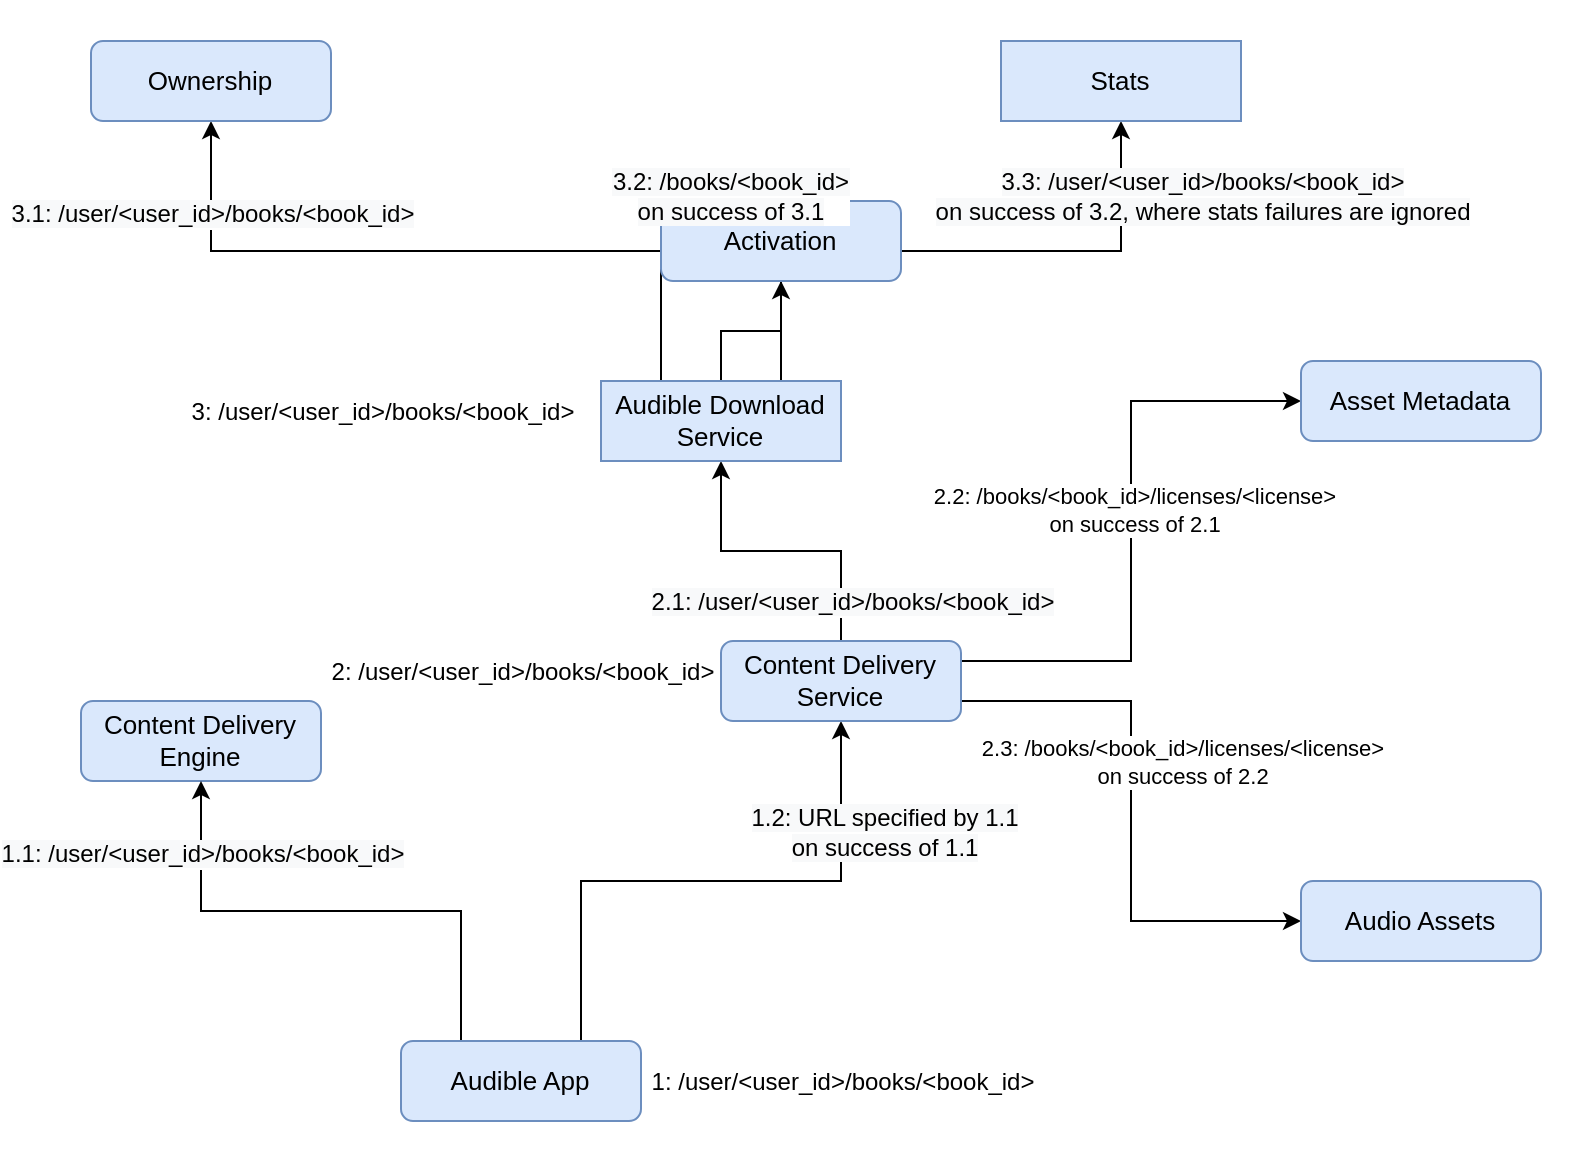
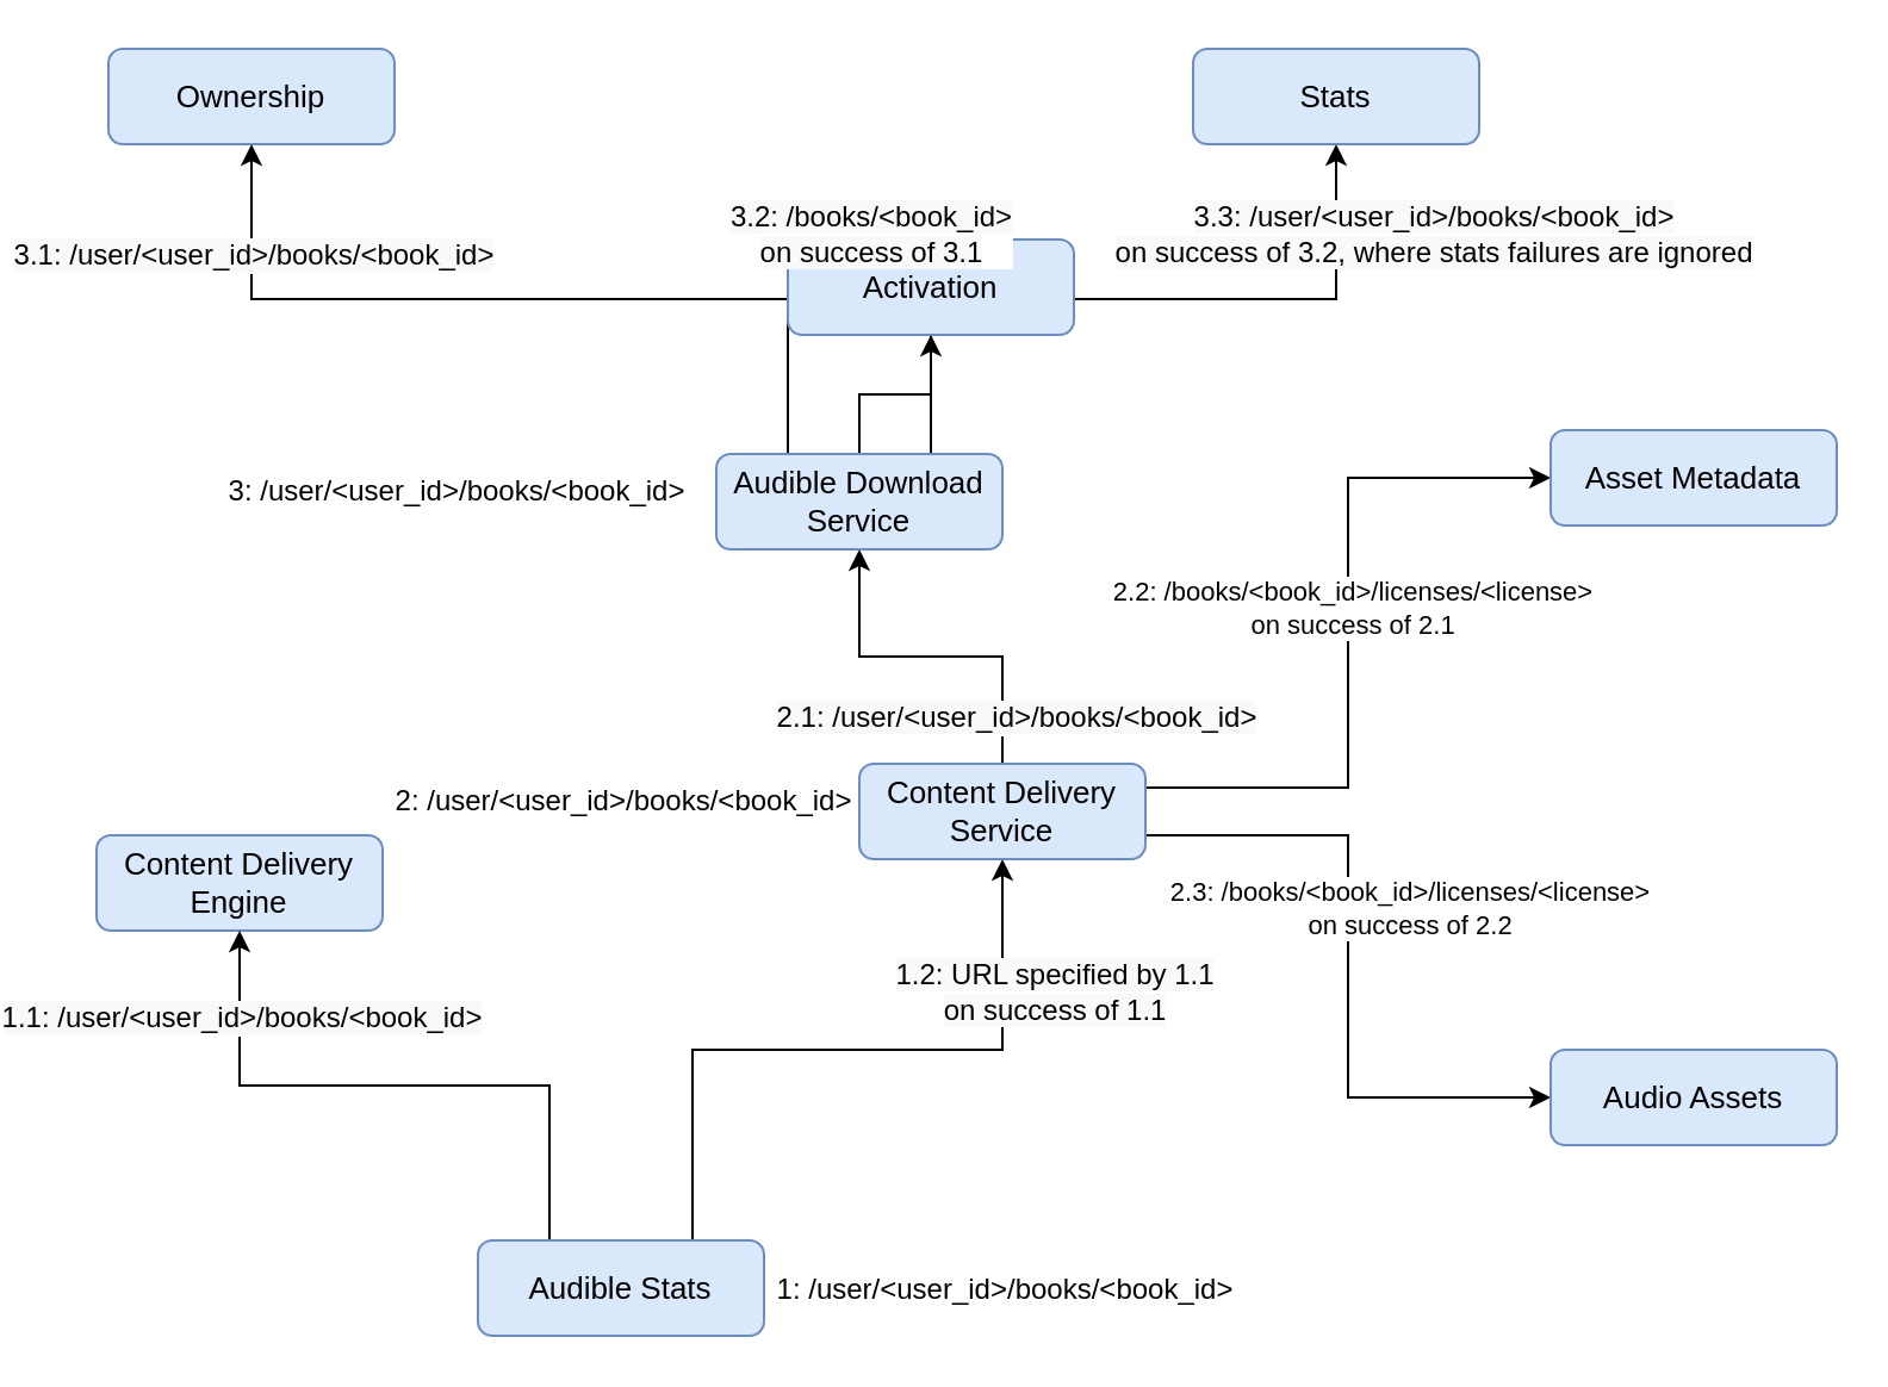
  <mxCell id="0" />
  <mxCell id="1" parent="0" />
  <mxCell id="2" value="" style="edgeStyle=orthogonalEdgeStyle;rounded=0;orthogonalLoop=1;jettySize=auto;html=1;exitX=0.75;exitY=0;exitDx=0;exitDy=0;entryX=0.5;entryY=1;entryDx=0;entryDy=0;labelBackgroundColor=none;fontSize=12;" parent="1" source="13" target="10" edge="1"><mxGeometry x="-0.031" y="15" relative="1" as="geometry"><mxPoint as="offset" /></mxGeometry></mxCell>
  <mxCell id="3" value="&lt;span style=&quot;font-size: 12px ; background-color: rgb(248 , 249 , 250)&quot;&gt;1.2: URL specified by 1.1&lt;/span&gt;&lt;br style=&quot;font-size: 12px ; background-color: rgb(248 , 249 , 250)&quot;&gt;&lt;span style=&quot;font-size: 12px ; background-color: rgb(248 , 249 , 250)&quot;&gt;on success of 1.1&lt;/span&gt;" style="edgeLabel;html=1;align=center;verticalAlign=middle;resizable=0;points=[];" parent="2" vertex="1" connectable="0"><mxGeometry x="-0.062" y="-1" relative="1" as="geometry"><mxPoint x="95" y="-26" as="offset" /></mxGeometry></mxCell>
  <mxCell id="4" value="Content Delivery Engine" style="rounded=1;whiteSpace=wrap;html=1;fontSize=13;glass=0;strokeWidth=1;shadow=0;fillColor=#dae8fc;strokeColor=#6c8ebf;" parent="1" vertex="1"><mxGeometry x="20" y="350" width="120" height="40" as="geometry" /></mxCell>
  <mxCell id="5" style="edgeStyle=orthogonalEdgeStyle;rounded=0;orthogonalLoop=1;jettySize=auto;html=1;exitX=1;exitY=0.25;exitDx=0;exitDy=0;entryX=0;entryY=0.5;entryDx=0;entryDy=0;" parent="1" source="10" target="14" edge="1"><mxGeometry relative="1" as="geometry" /></mxCell>
  <mxCell id="6" value="2.2: /books/&amp;lt;book_id&amp;gt;/licenses/&amp;lt;license&amp;gt;&lt;br&gt;on success of 2.1" style="edgeLabel;html=1;align=center;verticalAlign=middle;resizable=0;points=[];" parent="5" vertex="1" connectable="0"><mxGeometry x="0.079" y="-1" relative="1" as="geometry"><mxPoint y="1" as="offset" /></mxGeometry></mxCell>
  <mxCell id="7" style="edgeStyle=orthogonalEdgeStyle;rounded=0;orthogonalLoop=1;jettySize=auto;html=1;exitX=1;exitY=0.75;exitDx=0;exitDy=0;entryX=0;entryY=0.5;entryDx=0;entryDy=0;" parent="1" source="10" target="15" edge="1"><mxGeometry relative="1" as="geometry" /></mxCell>
  <mxCell id="8" style="edgeStyle=orthogonalEdgeStyle;rounded=0;orthogonalLoop=1;jettySize=auto;html=1;exitX=0.5;exitY=0;exitDx=0;exitDy=0;entryX=0.5;entryY=1;entryDx=0;entryDy=0;labelBackgroundColor=none;" parent="1" source="10" target="21" edge="1"><mxGeometry relative="1" as="geometry" /></mxCell>
  <mxCell id="9" value="&lt;span style=&quot;font-size: 12px ; background-color: rgb(248 , 249 , 250)&quot;&gt;2.1: /user/&amp;lt;user_id&amp;gt;/books/&amp;lt;book_id&amp;gt;&lt;/span&gt;" style="edgeLabel;html=1;align=center;verticalAlign=middle;resizable=0;points=[];" parent="8" vertex="1" connectable="0"><mxGeometry x="-0.171" y="1" relative="1" as="geometry"><mxPoint x="22" y="24" as="offset" /></mxGeometry></mxCell>
  <mxCell id="10" value="Content Delivery Service" style="rounded=1;whiteSpace=wrap;html=1;fontSize=13;glass=0;strokeWidth=1;shadow=0;fillColor=#dae8fc;strokeColor=#6c8ebf;" parent="1" vertex="1"><mxGeometry x="340" y="320" width="120" height="40" as="geometry" /></mxCell>
  <mxCell id="11" value="" style="edgeStyle=orthogonalEdgeStyle;rounded=0;orthogonalLoop=1;jettySize=auto;html=1;exitX=0.25;exitY=0;exitDx=0;exitDy=0;labelBackgroundColor=none;fontSize=12;" parent="1" source="13" target="4" edge="1"><mxGeometry x="-0.516" y="-15" relative="1" as="geometry"><mxPoint as="offset" /></mxGeometry></mxCell>
  <mxCell id="12" value="&lt;span style=&quot;font-size: 12px ; background-color: rgb(248 , 249 , 250)&quot;&gt;1.1: /user/&amp;lt;user_id&amp;gt;/books/&amp;lt;book_id&amp;gt;&lt;/span&gt;" style="edgeLabel;html=1;align=center;verticalAlign=middle;resizable=0;points=[];" parent="11" vertex="1" connectable="0"><mxGeometry x="0.723" relative="1" as="geometry"><mxPoint as="offset" /></mxGeometry></mxCell>
- <mxCell id="13" value="Audible App" style="rounded=1;whiteSpace=wrap;html=1;fontSize=13;glass=0;strokeWidth=1;shadow=0;fillColor=#dae8fc;strokeColor=#6c8ebf;" parent="1" vertex="1"><mxGeometry x="180" y="520" width="120" height="40" as="geometry" /></mxCell>
+ <mxCell id="13" value="Audible Stats" style="rounded=1;whiteSpace=wrap;html=1;fontSize=13;glass=0;strokeWidth=1;shadow=0;fillColor=#dae8fc;strokeColor=#6c8ebf;" parent="1" vertex="1"><mxGeometry x="180" y="520" width="120" height="40" as="geometry" /></mxCell>
  <mxCell id="14" value="Asset Metadata" style="rounded=1;whiteSpace=wrap;html=1;fontSize=13;glass=0;strokeWidth=1;shadow=0;fillColor=#dae8fc;strokeColor=#6c8ebf;" parent="1" vertex="1"><mxGeometry x="630" y="180" width="120" height="40" as="geometry" /></mxCell>
  <mxCell id="15" value="Audio Assets" style="rounded=1;whiteSpace=wrap;html=1;fontSize=13;glass=0;strokeWidth=1;shadow=0;fillColor=#dae8fc;strokeColor=#6c8ebf;" parent="1" vertex="1"><mxGeometry x="630" y="440" width="120" height="40" as="geometry" /></mxCell>
  <mxCell id="16" style="edgeStyle=orthogonalEdgeStyle;rounded=0;orthogonalLoop=1;jettySize=auto;html=1;exitX=0.25;exitY=0;exitDx=0;exitDy=0;entryX=0.5;entryY=1;entryDx=0;entryDy=0;" parent="1" source="21" target="22" edge="1"><mxGeometry relative="1" as="geometry" /></mxCell>
  <mxCell id="17" value="&lt;span style=&quot;font-size: 12px ; background-color: rgb(248 , 249 , 250)&quot;&gt;3.1: /user/&amp;lt;user_id&amp;gt;/books/&amp;lt;book_id&amp;gt;&lt;/span&gt;" style="edgeLabel;html=1;align=center;verticalAlign=middle;resizable=0;points=[];" parent="16" vertex="1" connectable="0"><mxGeometry x="0.688" relative="1" as="geometry"><mxPoint y="-9" as="offset" /></mxGeometry></mxCell>
  <mxCell id="18" style="edgeStyle=orthogonalEdgeStyle;rounded=0;orthogonalLoop=1;jettySize=auto;html=1;exitX=0.5;exitY=0;exitDx=0;exitDy=0;entryX=0.5;entryY=1;entryDx=0;entryDy=0;" parent="1" source="21" target="23" edge="1"><mxGeometry relative="1" as="geometry" /></mxCell>
  <mxCell id="19" style="edgeStyle=orthogonalEdgeStyle;rounded=0;orthogonalLoop=1;jettySize=auto;html=1;exitX=0.75;exitY=0;exitDx=0;exitDy=0;entryX=0.5;entryY=1;entryDx=0;entryDy=0;" parent="1" source="21" target="24" edge="1"><mxGeometry relative="1" as="geometry" /></mxCell>
  <mxCell id="20" value="&lt;span style=&quot;font-size: 12px ; background-color: rgb(248 , 249 , 250)&quot;&gt;3.3: /user/&amp;lt;user_id&amp;gt;/books/&amp;lt;book_id&amp;gt;&lt;br&gt;on success of 3.2, where stats failures are ignored&lt;br&gt;&lt;/span&gt;" style="edgeLabel;html=1;align=center;verticalAlign=middle;resizable=0;points=[];" parent="19" vertex="1" connectable="0"><mxGeometry x="0.753" relative="1" as="geometry"><mxPoint x="40" as="offset" /></mxGeometry></mxCell>
- <mxCell id="21" value="Audible Download Service" style="whiteSpace=wrap;html=1;fontSize=13;glass=0;strokeWidth=1;shadow=0;fillColor=#dae8fc;strokeColor=#6c8ebf;rounded=0;" parent="1" vertex="1"><mxGeometry x="280" y="190" width="120" height="40" as="geometry" /></mxCell>
+ <mxCell id="21" value="Audible Download Service" style="rounded=1;whiteSpace=wrap;html=1;fontSize=13;glass=0;strokeWidth=1;shadow=0;fillColor=#dae8fc;strokeColor=#6c8ebf;" parent="1" vertex="1"><mxGeometry x="280" y="190" width="120" height="40" as="geometry" /></mxCell>
  <mxCell id="22" value="Ownership" style="rounded=1;whiteSpace=wrap;html=1;fontSize=13;glass=0;strokeWidth=1;shadow=0;fillColor=#dae8fc;strokeColor=#6c8ebf;" parent="1" vertex="1"><mxGeometry x="25" y="20" width="120" height="40" as="geometry" /></mxCell>
  <mxCell id="23" value="Activation" style="rounded=1;whiteSpace=wrap;html=1;fontSize=13;glass=0;strokeWidth=1;shadow=0;fillColor=#dae8fc;strokeColor=#6c8ebf;" parent="1" vertex="1"><mxGeometry x="310" y="100" width="120" height="40" as="geometry" /></mxCell>
- <mxCell id="24" value="Stats" style="whiteSpace=wrap;html=1;fontSize=13;glass=0;strokeWidth=1;shadow=0;fillColor=#dae8fc;strokeColor=#6c8ebf;rounded=0;" parent="1" vertex="1"><mxGeometry x="480" y="20" width="120" height="40" as="geometry" /></mxCell>
+ <mxCell id="24" value="Stats" style="rounded=1;whiteSpace=wrap;html=1;fontSize=13;glass=0;strokeWidth=1;shadow=0;fillColor=#dae8fc;strokeColor=#6c8ebf;" parent="1" vertex="1"><mxGeometry x="480" y="20" width="120" height="40" as="geometry" /></mxCell>
  <mxCell id="25" value="1: /user/&amp;lt;user_id&amp;gt;/books/&amp;lt;book_id&amp;gt;" style="edgeLabel;html=1;align=center;verticalAlign=middle;resizable=0;points=[];labelBackgroundColor=none;fontSize=12;" parent="1" vertex="1" connectable="0"><mxGeometry x="400" y="540" as="geometry" /></mxCell>
  <mxCell id="26" value="3: /user/&amp;lt;user_id&amp;gt;/books/&amp;lt;book_id&amp;gt;" style="edgeLabel;html=1;align=center;verticalAlign=middle;resizable=0;points=[];labelBackgroundColor=none;fontSize=12;" parent="1" vertex="1" connectable="0"><mxGeometry x="430" y="320" as="geometry"><mxPoint x="-260" y="-115" as="offset" /></mxGeometry></mxCell>
  <mxCell id="27" value="2: /user/&amp;lt;user_id&amp;gt;/books/&amp;lt;book_id&amp;gt;" style="edgeLabel;html=1;align=center;verticalAlign=middle;resizable=0;points=[];labelBackgroundColor=none;fontSize=12;" parent="1" vertex="1" connectable="0"><mxGeometry x="500" y="450" as="geometry"><mxPoint x="-260" y="-115" as="offset" /></mxGeometry></mxCell>
  <mxCell id="28" value="&lt;span style=&quot;font-size: 12px ; background-color: rgb(248 , 249 , 250)&quot;&gt;3.2: /books/&amp;lt;book_id&amp;gt;&lt;br&gt;on success of 3.1&lt;br&gt;&lt;/span&gt;" style="edgeLabel;html=1;align=center;verticalAlign=middle;resizable=0;points=[];" parent="1" vertex="1" connectable="0"><mxGeometry x="140" y="103.001" as="geometry"><mxPoint x="204" y="-6" as="offset" /></mxGeometry></mxCell>
  <mxCell id="29" value="2.3: /books/&amp;lt;book_id&amp;gt;/licenses/&amp;lt;license&amp;gt;&lt;br&gt;on success of 2.2" style="edgeLabel;html=1;align=center;verticalAlign=middle;resizable=0;points=[];" parent="1" vertex="1" connectable="0"><mxGeometry x="570" y="380" as="geometry" /></mxCell>
